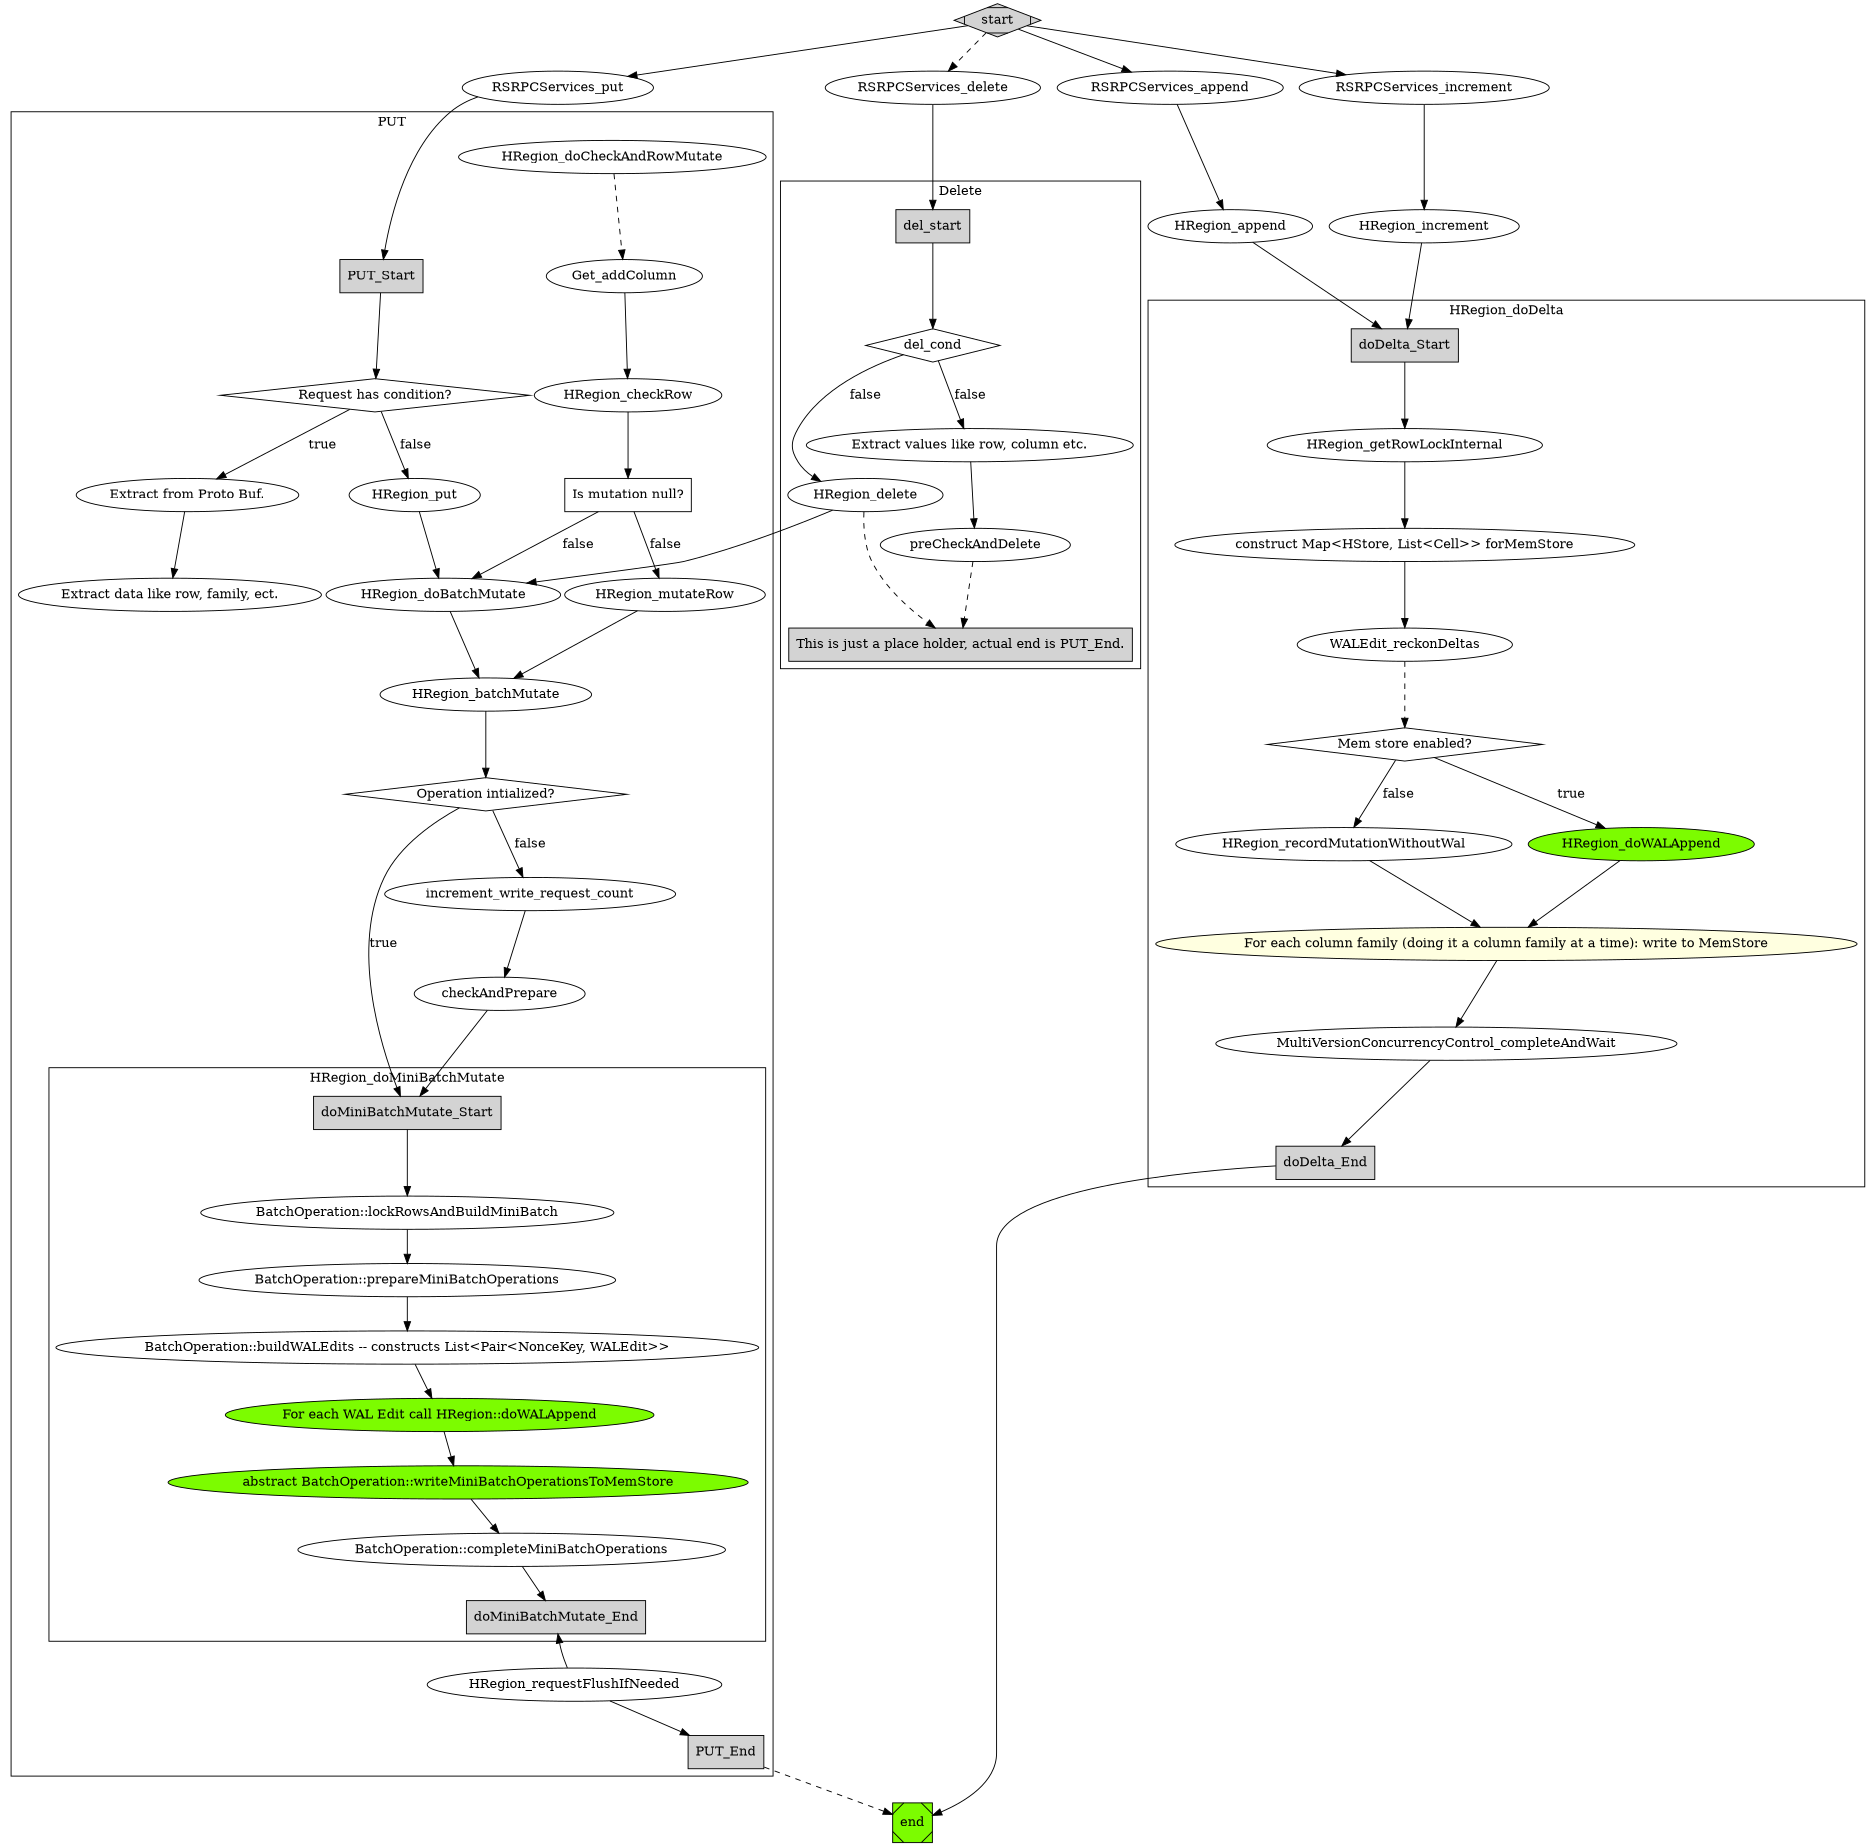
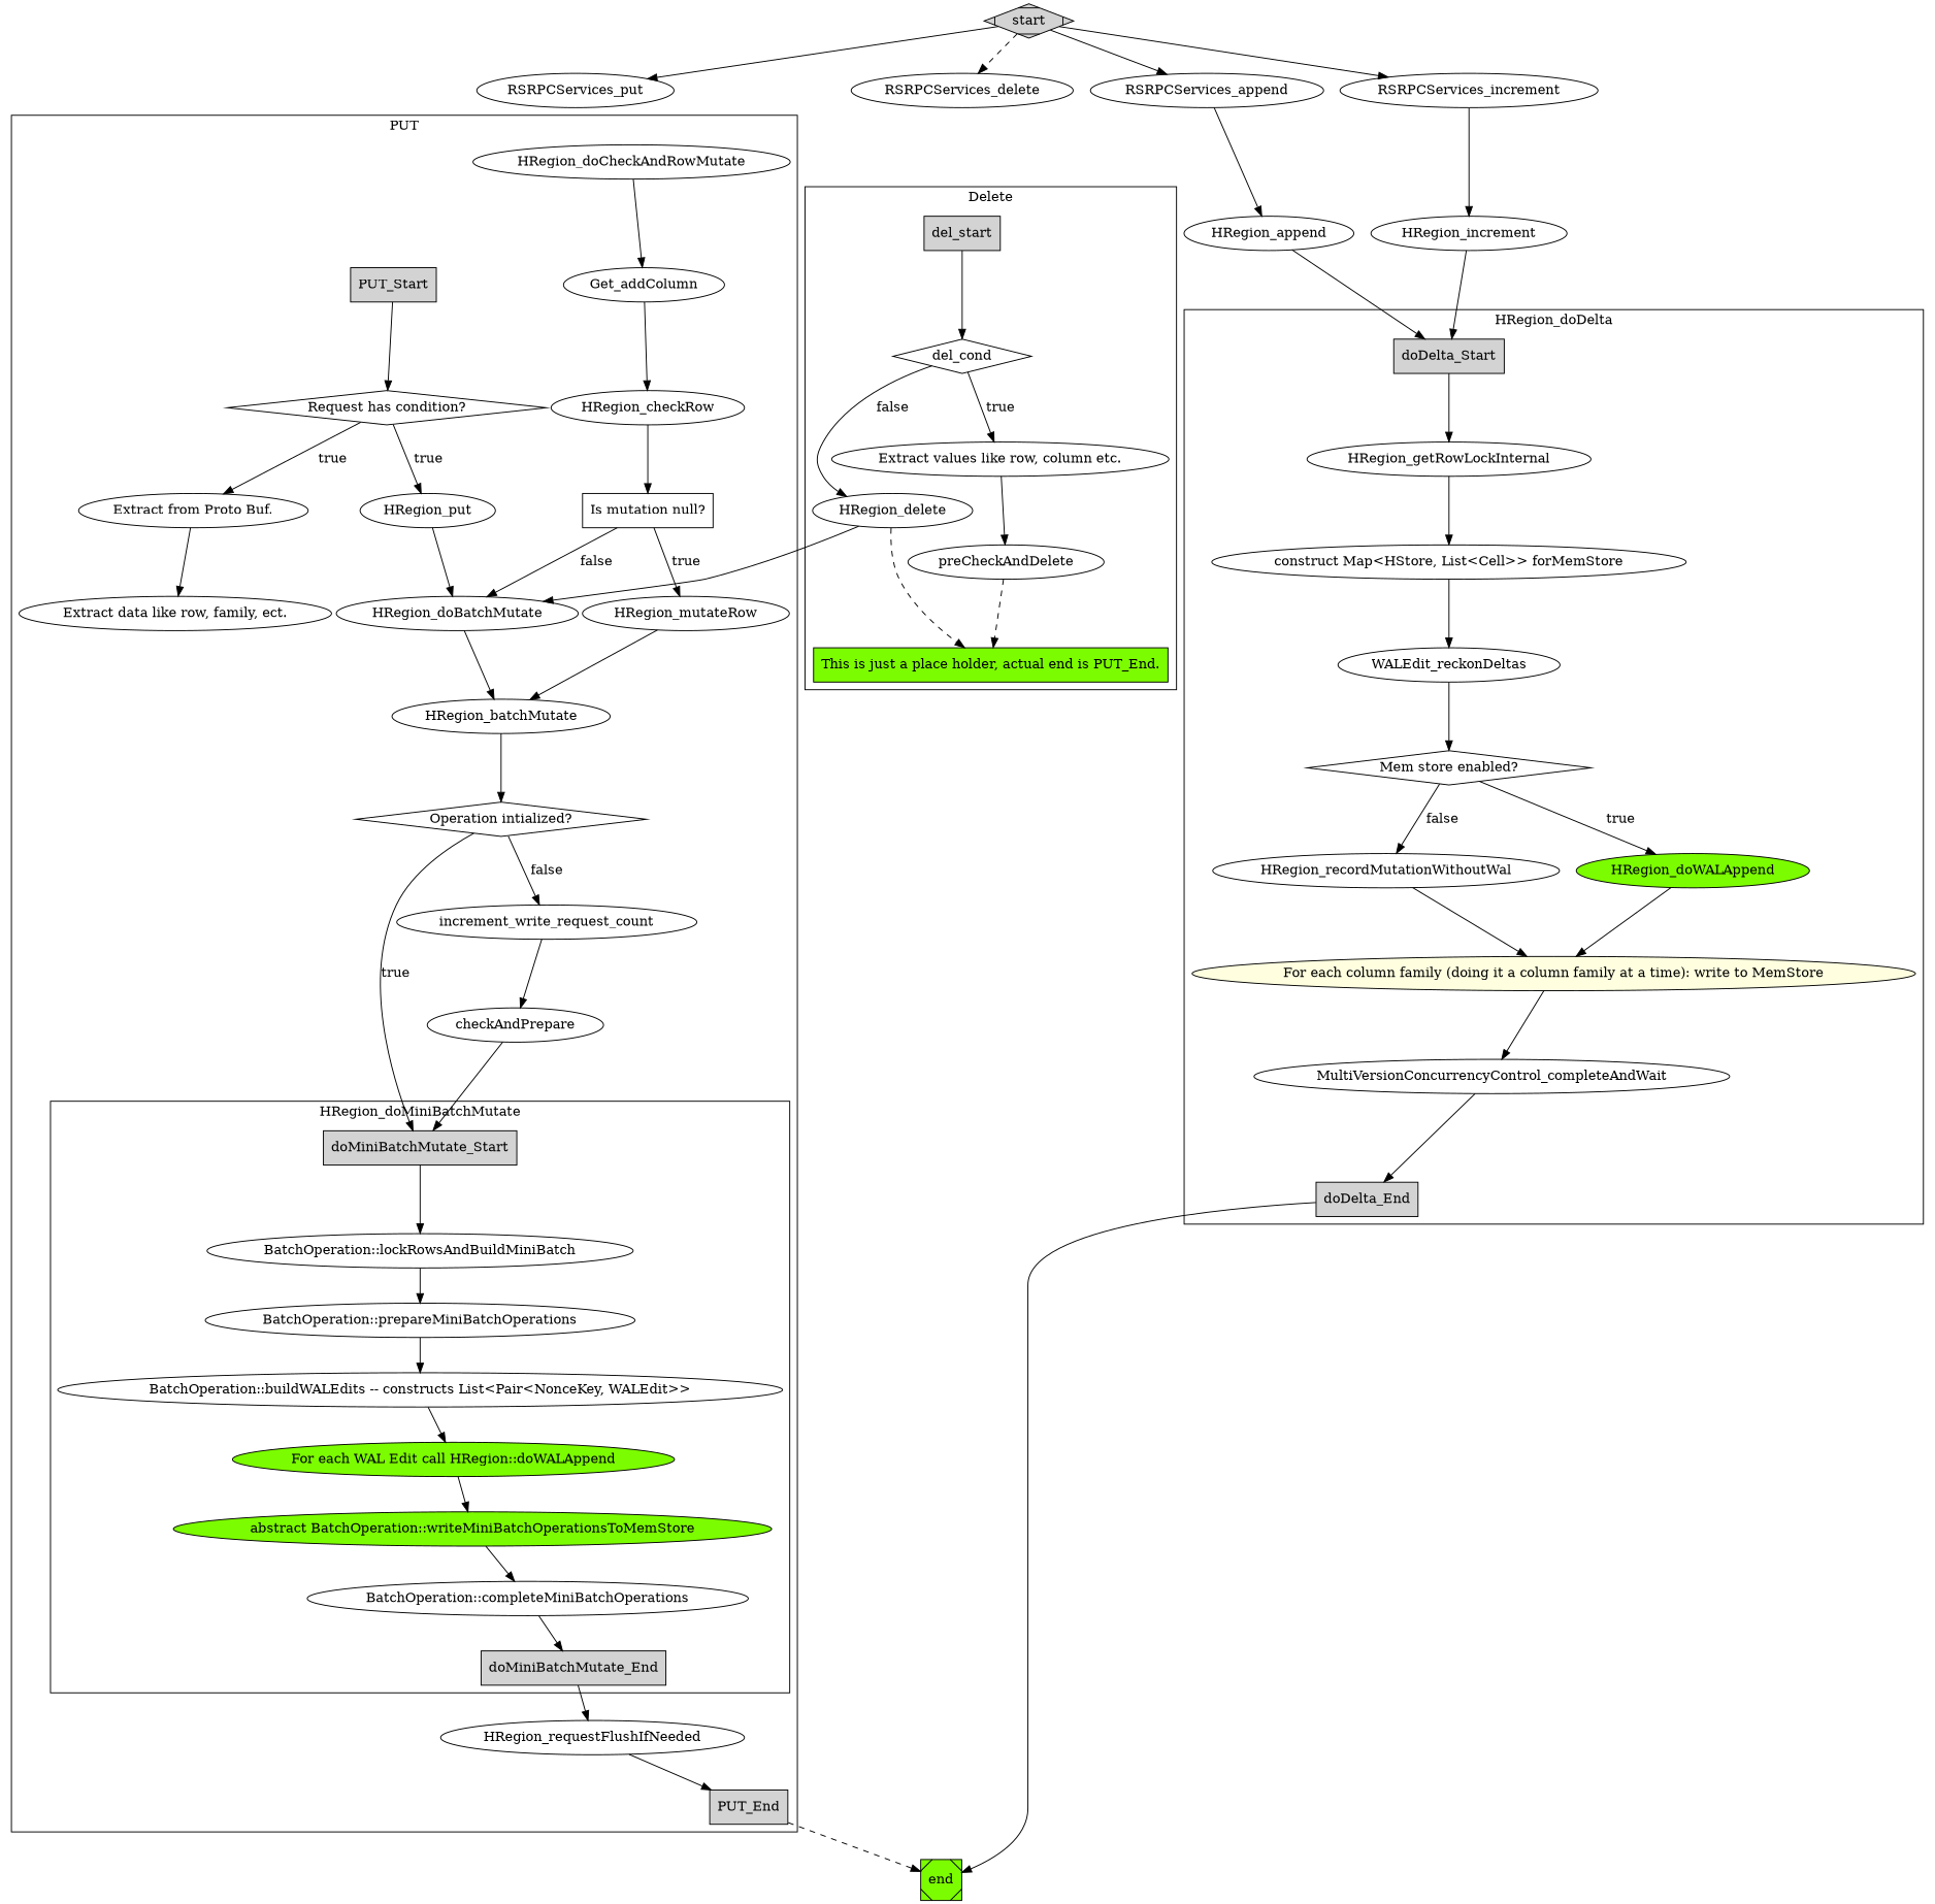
  digraph {
    compound=true
    doDelta_Start [shape=polygon style=filled]
    HRegion_getRowLockInternal
    n3 [label="construct Map<HStore, List<Cell>> forMemStore"]
    n4 [label=WALEdit_reckonDeltas]
    n5 [label="Mem store enabled?" shape=diamond]
    HRegion_doWALAppend [fillcolor=lawngreen style=filled]
    HRegion_recordMutationWithoutWal
    n8 [fillcolor=lightyellow label="For each column family (doing it a column family at a time): write to MemStore" style=filled]
    MultiVersionConcurrencyControl_completeAndWait
    doDelta_End [shape=polygon style=filled]
    doMiniBatchMutate_Start [shape=polygon style=filled]
    n12 [label="BatchOperation::lockRowsAndBuildMiniBatch"]
    n13 [label="BatchOperation::prepareMiniBatchOperations"]
    n14 [label="BatchOperation::buildWALEdits -- constructs List<Pair<NonceKey, WALEdit>>"]
    n15 [fillcolor=lawngreen label="For each WAL Edit call HRegion::doWALAppend" style=filled]
    n16 [fillcolor=lawngreen label="abstract BatchOperation::writeMiniBatchOperationsToMemStore" style=filled]
    n17 [label="BatchOperation::completeMiniBatchOperations"]
    doMiniBatchMutate_End [shape=polygon style=filled]
    PUT_Start [shape=polygon style=filled]
    n20 [label="Request has condition?" shape=diamond]
    n21 [label="Extract from Proto Buf."]
    HRegion_put
    n23 [label="Extract data like row, family, ect."]
    HRegion_doCheckAndRowMutate
    Get_addColumn
    HRegion_checkRow
    n27 [label="Is mutation null?" shape=daimond]
    HRegion_doBatchMutate
    HRegion_mutateRow
    HRegion_batchMutate
    n31 [label="Operation intialized?" shape=diamond]
    increment_write_request_count
    checkAndPrepare
    HRegion_requestFlushIfNeeded
    PUT_End [shape=polygon style=filled]
    del_start [shape=polygon style=filled]
    del_cond [shape=diamond]
    n38 [label="Extract values like row, column etc."]
    HRegion_delete
    preCheckAndDelete
-   n41 [label="This is just a place holder, actual end is PUT_End." shape=polygon style=filled]
+   n41 [label="This is just a place holder, actual end is PUT_End." shape=polygon style=filled fillcolor=lawngreen]
    end [fillcolor=lawngreen shape=Msquare style=filled]
    start [shape=Mdiamond style=filled]
    RSRPCServices_append
    RSRPCServices_increment
    RSRPCServices_put
    RSRPCServices_delete
    HRegion_append
    HRegion_increment
    subgraph cluster_1 {
      label=HRegion_doDelta
      doDelta_Start
      HRegion_getRowLockInternal
      n3
      n4
      n5
      HRegion_doWALAppend
      HRegion_recordMutationWithoutWal
      n8
      MultiVersionConcurrencyControl_completeAndWait
      doDelta_End
    }
    subgraph cluster_2 {
      label=PUT
      PUT_Start
      n20
      n21
      HRegion_put
      n23
      HRegion_doCheckAndRowMutate
      Get_addColumn
      HRegion_checkRow
      n27
      HRegion_doBatchMutate
      HRegion_mutateRow
      HRegion_batchMutate
      n31
      increment_write_request_count
      checkAndPrepare
      HRegion_requestFlushIfNeeded
      PUT_End
      subgraph cluster_3 {
        label=HRegion_doMiniBatchMutate
        doMiniBatchMutate_Start
        n12
        n13
        n14
        n15
        n16
        n17
        doMiniBatchMutate_End
      }
    }
    subgraph cluster_4 {
      label=Delete
      del_start
      del_cond
      n38
      HRegion_delete
      preCheckAndDelete
      n41
    }
    doDelta_Start -> HRegion_getRowLockInternal
    HRegion_getRowLockInternal -> n3
    n3 -> n4
-   n4 -> n5 [style=dashed]
+   n4 -> n5
    n5 -> HRegion_doWALAppend [label=true]
    n5 -> HRegion_recordMutationWithoutWal [label=false]
    HRegion_doWALAppend -> n8
    HRegion_recordMutationWithoutWal -> n8
    n8 -> MultiVersionConcurrencyControl_completeAndWait
    MultiVersionConcurrencyControl_completeAndWait -> doDelta_End
    doDelta_End -> end
    doMiniBatchMutate_Start -> n12
    n12 -> n13
    n13 -> n14
    n14 -> n15
    n15 -> n16
    n16 -> n17
    n17 -> doMiniBatchMutate_End
-   HRegion_requestFlushIfNeeded -> doMiniBatchMutate_End
+   doMiniBatchMutate_End -> HRegion_requestFlushIfNeeded
    PUT_Start -> n20
    n20 -> n21 [label=true]
-   n20 -> HRegion_put [label=false]
+   n20 -> HRegion_put [label=true]
    n21 -> n23
    HRegion_put -> HRegion_doBatchMutate
-   HRegion_doCheckAndRowMutate -> Get_addColumn [style=dashed]
+   HRegion_doCheckAndRowMutate -> Get_addColumn
    Get_addColumn -> HRegion_checkRow
    HRegion_checkRow -> n27
    n27 -> HRegion_doBatchMutate [label=false]
-   n27 -> HRegion_mutateRow [label=false]
+   n27 -> HRegion_mutateRow [label=true]
    HRegion_doBatchMutate -> HRegion_batchMutate
    HRegion_mutateRow -> HRegion_batchMutate
    HRegion_batchMutate -> n31
    n31 -> doMiniBatchMutate_Start [label=true]
    n31 -> increment_write_request_count [label=false]
    increment_write_request_count -> checkAndPrepare
    checkAndPrepare -> doMiniBatchMutate_Start
    HRegion_requestFlushIfNeeded -> PUT_End
    PUT_End -> end [style=dashed]
    del_start -> del_cond
-   del_cond -> n38 [label=false]
+   del_cond -> n38 [label=true]
    del_cond -> HRegion_delete [label=false]
    n38 -> preCheckAndDelete
    HRegion_delete -> HRegion_doBatchMutate
    HRegion_delete -> n41 [style=dashed]
    preCheckAndDelete -> n41 [style=dashed]
    start -> RSRPCServices_append
    start -> RSRPCServices_increment
    start -> RSRPCServices_put
    start -> RSRPCServices_delete [style=dashed]
    RSRPCServices_append -> HRegion_append
    RSRPCServices_increment -> HRegion_increment
-   RSRPCServices_put -> PUT_Start
-   RSRPCServices_delete -> del_start
    HRegion_append -> doDelta_Start
    HRegion_increment -> doDelta_Start
  }
